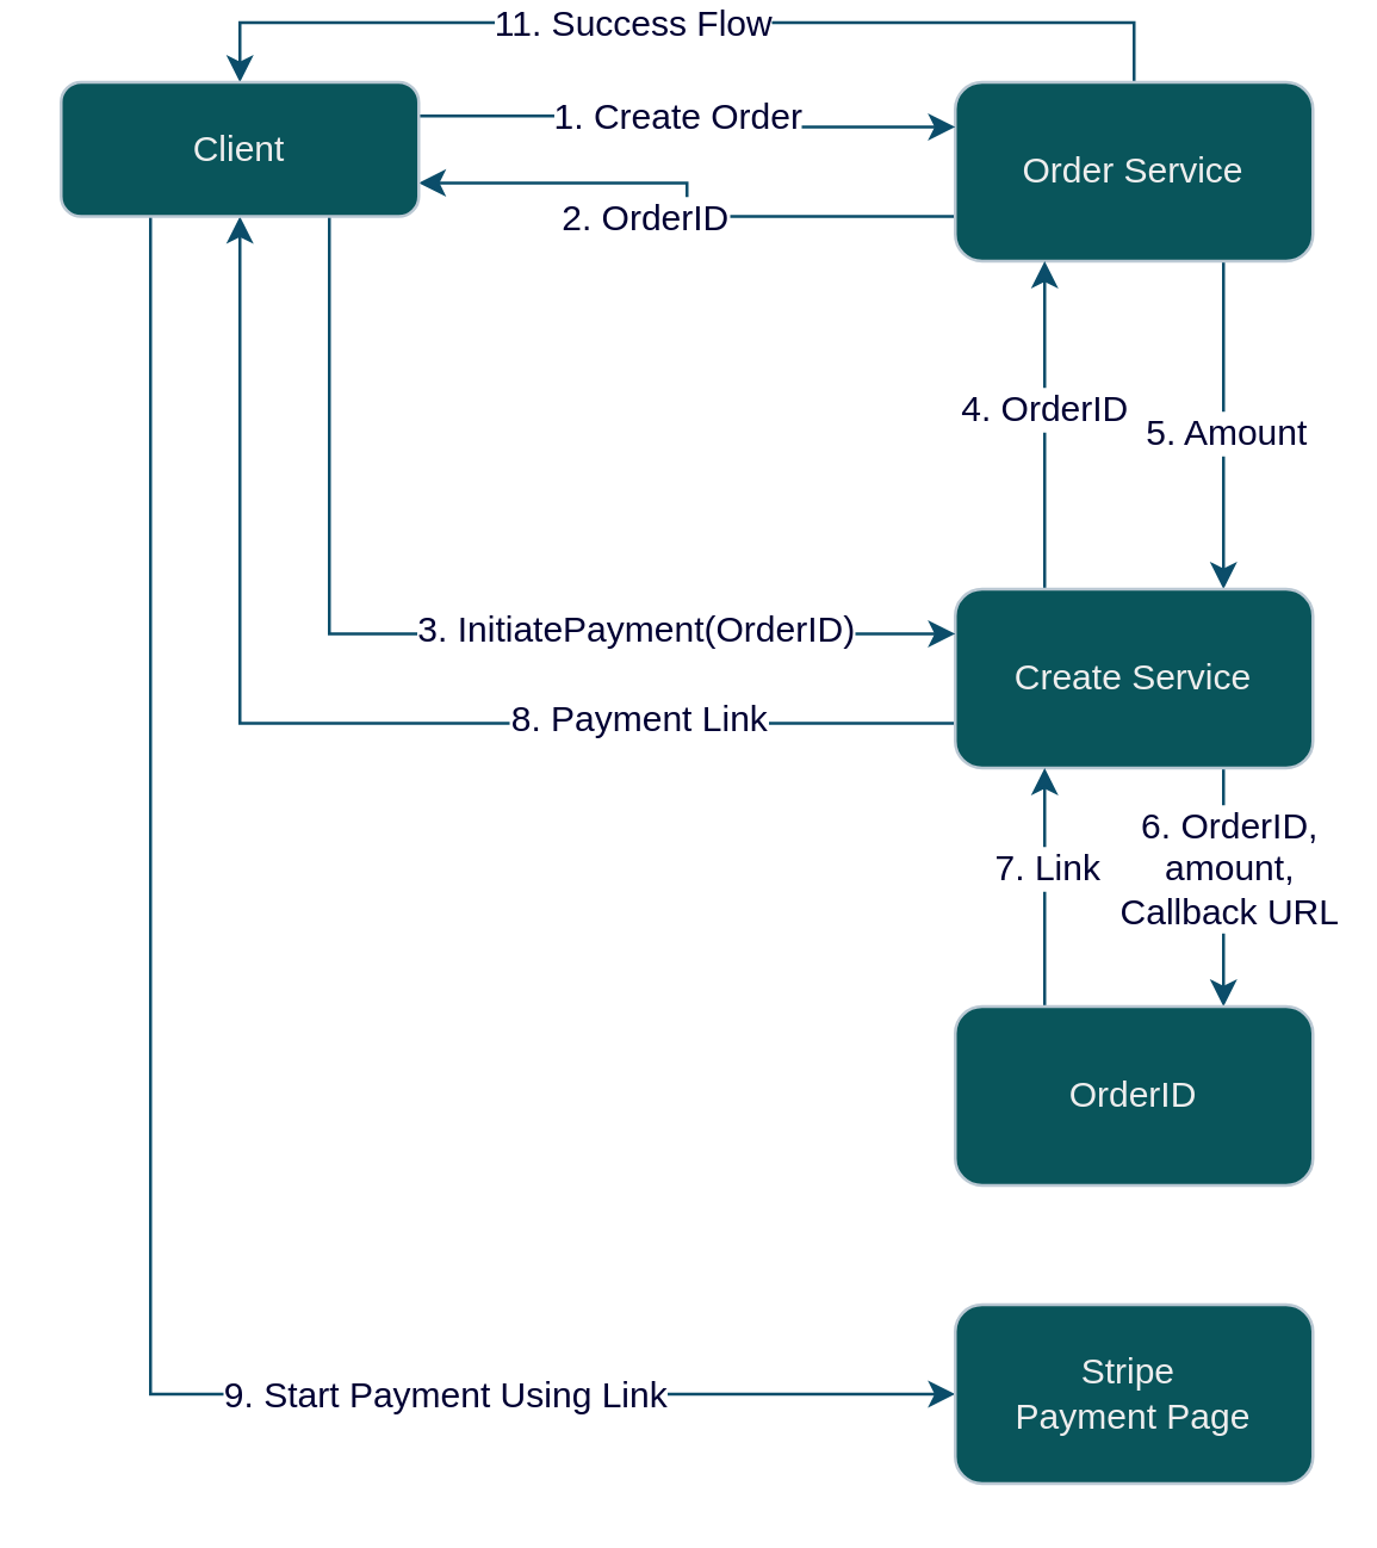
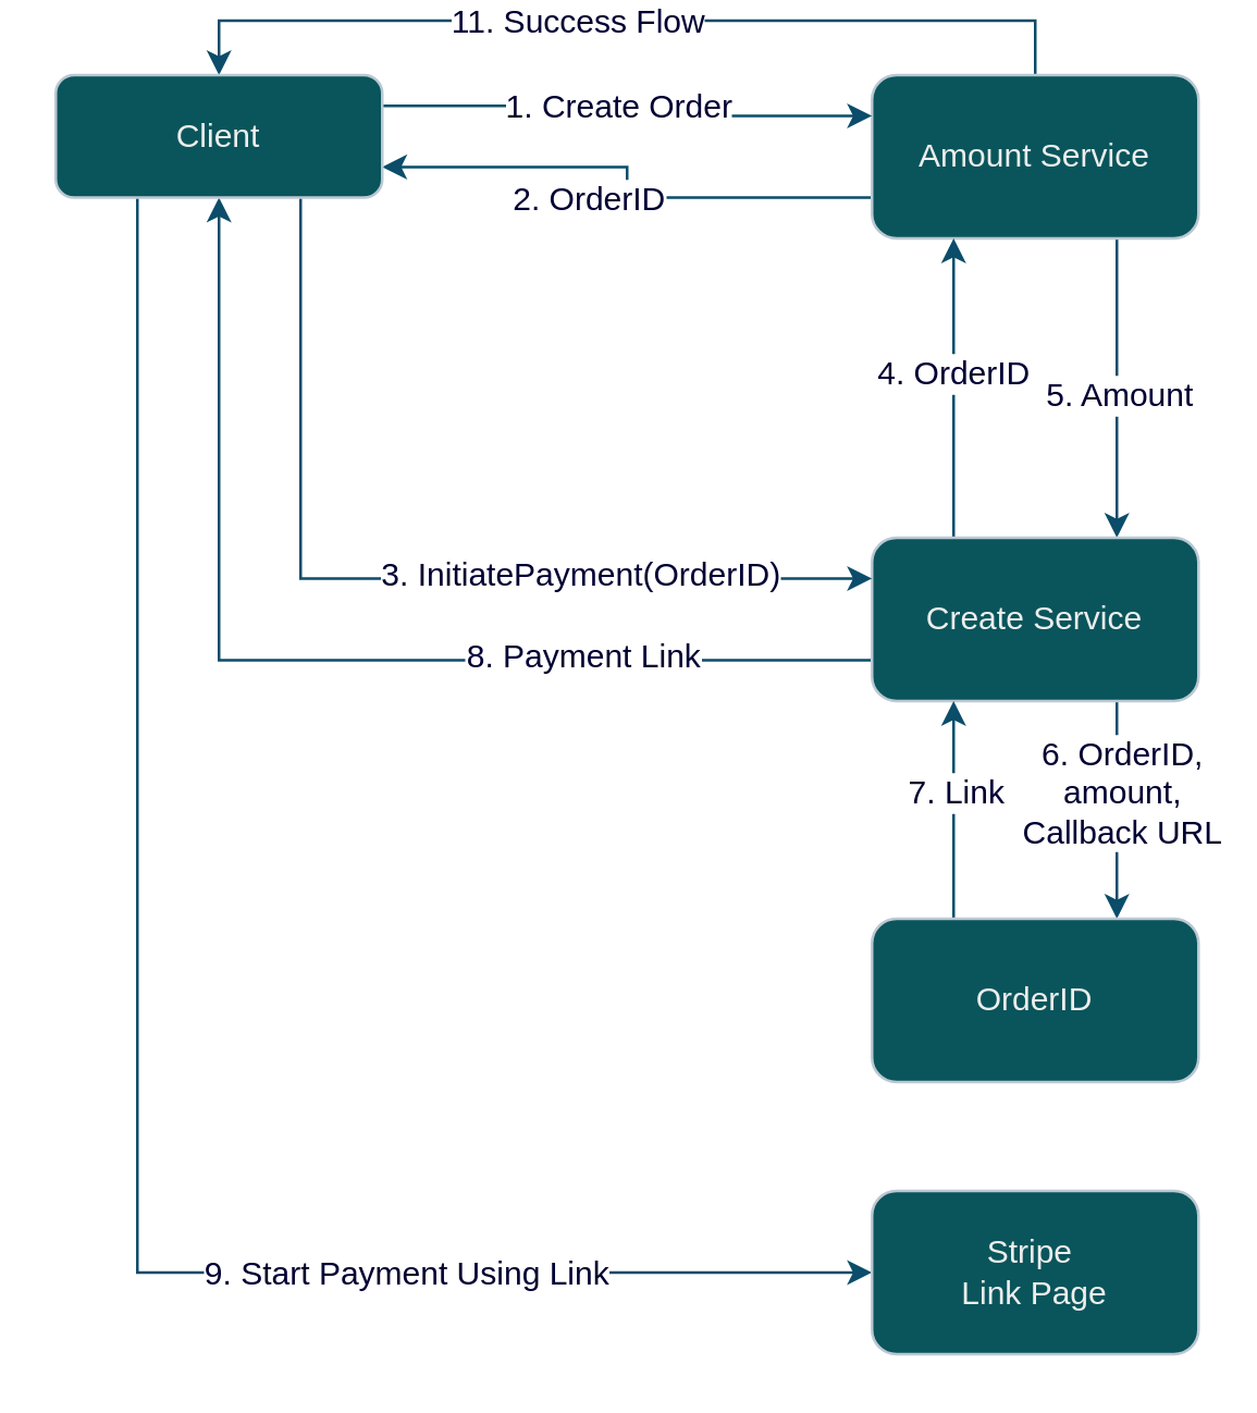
  <mxCell id="0" />
  <mxCell id="1" parent="0" />
  <mxCell id="2" style="edgeStyle=orthogonalEdgeStyle;rounded=0;orthogonalLoop=1;jettySize=auto;html=1;exitX=0;exitY=0.75;exitDx=0;exitDy=0;entryX=1;entryY=0.75;entryDx=0;entryDy=0;labelBackgroundColor=none;strokeColor=#0B4D6A;fontColor=default;" edge="1" parent="1" source="8" target="22"><mxGeometry relative="1" as="geometry"><mxPoint x="190" y="100" as="targetPoint" /></mxGeometry></mxCell>
  <mxCell id="3" value="2. OrderID" style="edgeLabel;html=1;align=center;verticalAlign=middle;resizable=0;points=[];labelBackgroundColor=default;fontColor=#000033;fontStyle=0;fontSize=12;" vertex="1" connectable="0" parent="2"><mxGeometry x="-0.156" relative="1" as="geometry"><mxPoint x="-24" as="offset" /></mxGeometry></mxCell>
  <mxCell id="4" style="edgeStyle=orthogonalEdgeStyle;rounded=0;orthogonalLoop=1;jettySize=auto;html=1;exitX=0.75;exitY=1;exitDx=0;exitDy=0;entryX=0.75;entryY=0;entryDx=0;entryDy=0;labelBackgroundColor=none;strokeColor=#0B4D6A;fontColor=default;" edge="1" parent="1" source="8" target="17"><mxGeometry relative="1" as="geometry" /></mxCell>
  <mxCell id="5" value="5. Amount" style="edgeLabel;html=1;align=center;verticalAlign=middle;resizable=0;points=[];labelBackgroundColor=default;fontColor=#000033;fontStyle=0;fontSize=12;" vertex="1" connectable="0" parent="4"><mxGeometry x="0.033" relative="1" as="geometry"><mxPoint as="offset" /></mxGeometry></mxCell>
  <mxCell id="6" style="edgeStyle=orthogonalEdgeStyle;rounded=0;orthogonalLoop=1;jettySize=auto;html=1;exitX=0.5;exitY=0;exitDx=0;exitDy=0;entryX=0.5;entryY=0;entryDx=0;entryDy=0;labelBackgroundColor=none;strokeColor=#0B4D6A;fontColor=default;" edge="1" parent="1" source="8" target="22"><mxGeometry relative="1" as="geometry" /></mxCell>
  <mxCell id="7" value="11. Success Flow" style="edgeLabel;html=1;align=center;verticalAlign=middle;resizable=0;points=[];labelBackgroundColor=default;fontColor=#000033;fontStyle=0;fontSize=12;" vertex="1" connectable="0" parent="6"><mxGeometry x="0.112" relative="1" as="geometry"><mxPoint as="offset" /></mxGeometry></mxCell>
- <mxCell id="8" value="Order Service" style="rounded=1;whiteSpace=wrap;html=1;labelBackgroundColor=none;fillColor=#09555B;strokeColor=#BAC8D3;fontColor=#EEEEEE;" vertex="1" parent="1"><mxGeometry x="320" y="20" width="120" height="60" as="geometry" /></mxCell>
+ <mxCell id="8" value="Amount Service" style="rounded=1;whiteSpace=wrap;html=1;labelBackgroundColor=none;fillColor=#09555B;strokeColor=#BAC8D3;fontColor=#EEEEEE;" vertex="1" parent="1"><mxGeometry x="320" y="20" width="120" height="60" as="geometry" /></mxCell>
  <mxCell id="9" style="edgeStyle=orthogonalEdgeStyle;rounded=0;orthogonalLoop=1;jettySize=auto;html=1;exitX=1;exitY=0.25;exitDx=0;exitDy=0;entryX=0;entryY=0.25;entryDx=0;entryDy=0;labelBackgroundColor=none;strokeColor=#0B4D6A;fontColor=default;" edge="1" parent="1" source="22" target="8"><mxGeometry relative="1" as="geometry"><mxPoint x="140" y="35" as="sourcePoint" /></mxGeometry></mxCell>
  <mxCell id="10" value="1. Create Order" style="edgeLabel;html=1;align=center;verticalAlign=middle;resizable=0;points=[];labelBackgroundColor=default;fontColor=#000033;fontStyle=0;fontSize=12;" vertex="1" connectable="0" parent="9"><mxGeometry x="-0.056" relative="1" as="geometry"><mxPoint as="offset" /></mxGeometry></mxCell>
  <mxCell id="11" style="edgeStyle=orthogonalEdgeStyle;rounded=0;orthogonalLoop=1;jettySize=auto;html=1;exitX=0.25;exitY=0;exitDx=0;exitDy=0;entryX=0.25;entryY=1;entryDx=0;entryDy=0;labelBackgroundColor=none;strokeColor=#0B4D6A;fontColor=default;" edge="1" parent="1" source="17" target="8"><mxGeometry relative="1" as="geometry" /></mxCell>
  <mxCell id="12" value="4. OrderID" style="edgeLabel;html=1;align=center;verticalAlign=middle;resizable=0;points=[];labelBackgroundColor=default;fontColor=#000033;fontStyle=0;fontSize=12;" vertex="1" connectable="0" parent="11"><mxGeometry x="0.117" y="1" relative="1" as="geometry"><mxPoint as="offset" /></mxGeometry></mxCell>
  <mxCell id="13" style="edgeStyle=orthogonalEdgeStyle;rounded=0;orthogonalLoop=1;jettySize=auto;html=1;exitX=0;exitY=0.75;exitDx=0;exitDy=0;entryX=0.5;entryY=1;entryDx=0;entryDy=0;labelBackgroundColor=none;strokeColor=#0B4D6A;fontColor=default;" edge="1" parent="1" source="17" target="22"><mxGeometry relative="1" as="geometry"><mxPoint x="140" y="235" as="targetPoint" /></mxGeometry></mxCell>
  <mxCell id="14" value="8. Payment Link" style="edgeLabel;html=1;align=center;verticalAlign=middle;resizable=0;points=[];labelBackgroundColor=default;fontColor=#000033;fontStyle=0;fontSize=12;" vertex="1" connectable="0" parent="13"><mxGeometry x="0.011" y="-2" relative="1" as="geometry"><mxPoint x="100" as="offset" /></mxGeometry></mxCell>
  <mxCell id="15" style="edgeStyle=orthogonalEdgeStyle;rounded=0;orthogonalLoop=1;jettySize=auto;html=1;exitX=0.75;exitY=1;exitDx=0;exitDy=0;entryX=0.75;entryY=0;entryDx=0;entryDy=0;labelBackgroundColor=none;strokeColor=#0B4D6A;fontColor=default;" edge="1" parent="1" source="17" target="25"><mxGeometry relative="1" as="geometry" /></mxCell>
  <mxCell id="16" value="6. OrderID,&lt;div style=&quot;font-size: 12px;&quot;&gt;amount,&lt;/div&gt;&lt;div style=&quot;font-size: 12px;&quot;&gt;Callback URL&lt;/div&gt;" style="edgeLabel;html=1;align=center;verticalAlign=middle;resizable=0;points=[];labelBackgroundColor=default;fontColor=#000033;fontStyle=0;fontSize=12;" vertex="1" connectable="0" parent="15"><mxGeometry x="-0.175" y="1" relative="1" as="geometry"><mxPoint as="offset" /></mxGeometry></mxCell>
  <mxCell id="17" value="Create&amp;nbsp;&lt;span style=&quot;background-color: initial;&quot;&gt;Service&lt;/span&gt;" style="rounded=1;whiteSpace=wrap;html=1;labelBackgroundColor=none;fillColor=#09555B;strokeColor=#BAC8D3;fontColor=#EEEEEE;" vertex="1" parent="1"><mxGeometry x="320" y="190" width="120" height="60" as="geometry" /></mxCell>
  <mxCell id="18" style="edgeStyle=orthogonalEdgeStyle;rounded=0;orthogonalLoop=1;jettySize=auto;html=1;exitX=0.75;exitY=1;exitDx=0;exitDy=0;entryX=0;entryY=0.25;entryDx=0;entryDy=0;labelBackgroundColor=none;strokeColor=#0B4D6A;fontColor=default;" edge="1" parent="1" source="22" target="17"><mxGeometry relative="1" as="geometry"><mxPoint x="140" y="205" as="sourcePoint" /></mxGeometry></mxCell>
  <mxCell id="19" value="3. InitiatePayment(OrderID)" style="edgeLabel;html=1;align=center;verticalAlign=middle;resizable=0;points=[];labelBackgroundColor=default;fontColor=#000033;fontStyle=0;fontSize=12;" vertex="1" connectable="0" parent="18"><mxGeometry x="-0.022" y="2" relative="1" as="geometry"><mxPoint x="71" as="offset" /></mxGeometry></mxCell>
  <mxCell id="20" style="edgeStyle=orthogonalEdgeStyle;rounded=0;orthogonalLoop=1;jettySize=auto;html=1;exitX=0.25;exitY=1;exitDx=0;exitDy=0;entryX=0;entryY=0.5;entryDx=0;entryDy=0;labelBackgroundColor=none;strokeColor=#0B4D6A;fontColor=default;" edge="1" parent="1" source="22" target="26"><mxGeometry relative="1" as="geometry" /></mxCell>
  <mxCell id="21" value="9. Start Payment Using Link" style="edgeLabel;html=1;align=center;verticalAlign=middle;resizable=0;points=[];labelBackgroundColor=default;fontColor=#000033;fontStyle=0;fontSize=12;" vertex="1" connectable="0" parent="20"><mxGeometry x="0.483" relative="1" as="geometry"><mxPoint as="offset" /></mxGeometry></mxCell>
  <mxCell id="22" value="Client" style="rounded=1;whiteSpace=wrap;html=1;labelBackgroundColor=none;fillColor=#09555B;strokeColor=#BAC8D3;fontColor=#EEEEEE;" vertex="1" parent="1"><mxGeometry x="20" y="20" width="120" height="45" as="geometry" /></mxCell>
  <mxCell id="23" style="edgeStyle=orthogonalEdgeStyle;rounded=0;orthogonalLoop=1;jettySize=auto;html=1;exitX=0.25;exitY=0;exitDx=0;exitDy=0;entryX=0.25;entryY=1;entryDx=0;entryDy=0;labelBackgroundColor=none;strokeColor=#0B4D6A;fontColor=default;" edge="1" parent="1" source="25" target="17"><mxGeometry relative="1" as="geometry" /></mxCell>
  <mxCell id="24" value="7. Link" style="edgeLabel;html=1;align=center;verticalAlign=middle;resizable=0;points=[];labelBackgroundColor=default;fontColor=#000033;fontStyle=0;fontSize=12;" vertex="1" connectable="0" parent="23"><mxGeometry x="0.175" relative="1" as="geometry"><mxPoint as="offset" /></mxGeometry></mxCell>
  <mxCell id="25" value="OrderID" style="rounded=1;whiteSpace=wrap;html=1;labelBackgroundColor=none;fillColor=#09555B;strokeColor=#BAC8D3;fontColor=#EEEEEE;" vertex="1" parent="1"><mxGeometry x="320" y="330" width="120" height="60" as="geometry" /></mxCell>
- <mxCell id="26" value="Stripe&amp;nbsp;&lt;div&gt;Payment Page&lt;/div&gt;" style="rounded=1;whiteSpace=wrap;html=1;labelBackgroundColor=none;fillColor=#09555B;strokeColor=#BAC8D3;fontColor=#EEEEEE;" vertex="1" parent="1"><mxGeometry x="320" y="430" width="120" height="60" as="geometry" /></mxCell>
+ <mxCell id="26" value="Stripe&amp;nbsp;&lt;div&gt;Link Page&lt;/div&gt;" style="rounded=1;whiteSpace=wrap;html=1;labelBackgroundColor=none;fillColor=#09555B;strokeColor=#BAC8D3;fontColor=#EEEEEE;" vertex="1" parent="1"><mxGeometry x="320" y="430" width="120" height="60" as="geometry" /></mxCell>
